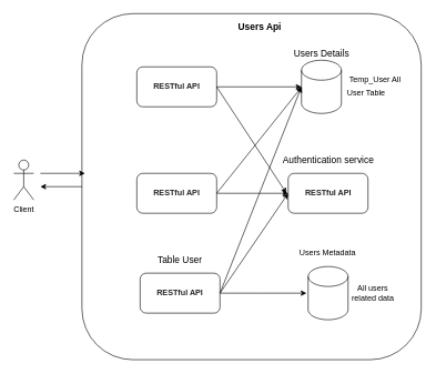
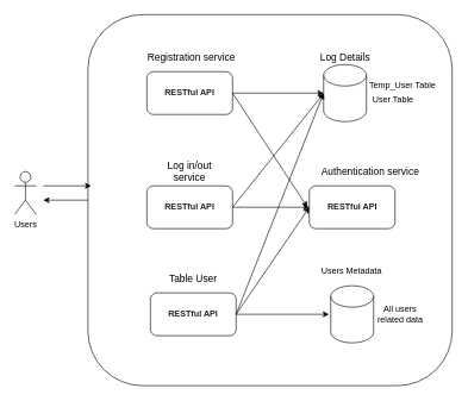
  <mxCell id="0" />
  <mxCell id="1" parent="0" />
  <mxCell id="2" value="" style="rounded=1;whiteSpace=wrap;html=1;" parent="1" vertex="1"><mxGeometry x="122.5" y="20" width="510" height="520" as="geometry" /></mxCell>
- <mxCell id="3" value="Client" style="shape=umlActor;verticalLabelPosition=bottom;verticalAlign=top;html=1;outlineConnect=0;" parent="1" vertex="1"><mxGeometry x="20" y="240" width="30" height="60" as="geometry" /></mxCell>
+ <mxCell id="3" value="Users" style="shape=umlActor;verticalLabelPosition=bottom;verticalAlign=top;html=1;outlineConnect=0;" parent="1" vertex="1"><mxGeometry x="20" y="240" width="30" height="60" as="geometry" /></mxCell>
+ <mxCell id="4" value="&lt;font style=&quot;font-size: 14px&quot;&gt;Registration service&lt;/font&gt;" style="text;html=1;strokeColor=none;fillColor=none;align=center;verticalAlign=middle;whiteSpace=wrap;rounded=0;" parent="1" vertex="1"><mxGeometry x="205" y="70" width="125" height="20" as="geometry" /></mxCell>
  <mxCell id="5" value="&lt;b style=&quot;color: rgb(32 , 33 , 36) ; font-family: &amp;#34;arial&amp;#34; , sans-serif ; text-align: left ; background-color: rgb(255 , 255 , 255)&quot;&gt;RESTful API&lt;/b&gt;" style="rounded=1;whiteSpace=wrap;html=1;" parent="1" vertex="1"><mxGeometry x="432.5" y="260" width="120" height="60" as="geometry" /></mxCell>
  <mxCell id="6" value="&lt;b style=&quot;color: rgb(32 , 33 , 36) ; font-family: &amp;#34;arial&amp;#34; , sans-serif ; text-align: left ; background-color: rgb(255 , 255 , 255)&quot;&gt;RESTful API&lt;/b&gt;" style="rounded=1;whiteSpace=wrap;html=1;" parent="1" vertex="1"><mxGeometry x="205" y="100" width="120" height="60" as="geometry" /></mxCell>
- <mxCell id="7" value="&lt;font style=&quot;font-size: 14px&quot;&gt;Authentication service&lt;/font&gt;" style="text;html=1;strokeColor=none;fillColor=none;align=center;verticalAlign=middle;whiteSpace=wrap;rounded=0;" parent="1" vertex="1"><mxGeometry x="417.5" y="230" width="150" height="20" as="geometry" /></mxCell>
- <mxCell id="8" value="&lt;b&gt;&lt;font style=&quot;font-size: 14px&quot;&gt;Users Api&lt;/font&gt;&lt;/b&gt;" style="text;html=1;strokeColor=none;fillColor=none;align=center;verticalAlign=middle;whiteSpace=wrap;rounded=0;" parent="1" vertex="1"><mxGeometry x="330" y="20" width="120" height="40" as="geometry" /></mxCell>
+ <mxCell id="7" value="&lt;font style=&quot;font-size: 14px&quot;&gt;Authentication service&lt;/font&gt;" style="text;html=1;strokeColor=none;fillColor=none;align=center;verticalAlign=middle;whiteSpace=wrap;rounded=0;" parent="1" vertex="1"><mxGeometry x="442.5" y="230" width="150" height="20" as="geometry" /></mxCell>
  <mxCell id="9" value="&lt;b style=&quot;color: rgb(32 , 33 , 36) ; font-family: &amp;#34;arial&amp;#34; , sans-serif ; text-align: left ; background-color: rgb(255 , 255 , 255)&quot;&gt;RESTful API&lt;/b&gt;" style="rounded=1;whiteSpace=wrap;html=1;" parent="1" vertex="1"><mxGeometry x="205" y="260" width="120" height="60" as="geometry" /></mxCell>
+ <mxCell id="10" value="&lt;font style=&quot;font-size: 14px&quot;&gt;Log in/out service&lt;/font&gt;" style="text;html=1;strokeColor=none;fillColor=none;align=center;verticalAlign=middle;whiteSpace=wrap;rounded=0;" parent="1" vertex="1"><mxGeometry x="220" y="230" width="90" height="20" as="geometry" /></mxCell>
  <mxCell id="11" value="" style="endArrow=classic;html=1;" parent="1" edge="1"><mxGeometry width="50" height="50" relative="1" as="geometry"><mxPoint x="60" y="260" as="sourcePoint" /><mxPoint x="127" y="260" as="targetPoint" /></mxGeometry></mxCell>
  <mxCell id="12" value="" style="endArrow=classic;html=1;exitX=0;exitY=0.5;exitDx=0;exitDy=0;" parent="1" edge="1" source="2"><mxGeometry width="50" height="50" relative="1" as="geometry"><mxPoint x="120" y="230" as="sourcePoint" /><mxPoint x="60" y="280" as="targetPoint" /></mxGeometry></mxCell>
  <mxCell id="13" value="" style="shape=cylinder3;whiteSpace=wrap;html=1;boundedLbl=1;backgroundOutline=1;size=15;" parent="1" vertex="1"><mxGeometry x="452.5" y="90" width="60" height="80" as="geometry" /></mxCell>
- <mxCell id="14" value="&lt;font style=&quot;font-size: 14px&quot;&gt;Users Details&lt;/font&gt;" style="text;html=1;strokeColor=none;fillColor=none;align=center;verticalAlign=middle;whiteSpace=wrap;rounded=0;" parent="1" vertex="1"><mxGeometry x="432.5" y="70" width="100" height="20" as="geometry" /></mxCell>
+ <mxCell id="14" value="&lt;font style=&quot;font-size: 14px&quot;&gt;Log Details&lt;/font&gt;" style="text;html=1;strokeColor=none;fillColor=none;align=center;verticalAlign=middle;whiteSpace=wrap;rounded=0;" parent="1" vertex="1"><mxGeometry x="432.5" y="70" width="100" height="20" as="geometry" /></mxCell>
  <mxCell id="15" style="edgeStyle=orthogonalEdgeStyle;rounded=0;orthogonalLoop=1;jettySize=auto;html=1;" edge="1" parent="1" source="16"><mxGeometry relative="1" as="geometry"><mxPoint x="460" y="440" as="targetPoint" /></mxGeometry></mxCell>
  <mxCell id="16" value="&lt;b style=&quot;color: rgb(32 , 33 , 36) ; font-family: &amp;#34;arial&amp;#34; , sans-serif ; text-align: left ; background-color: rgb(255 , 255 , 255)&quot;&gt;RESTful API&lt;/b&gt;" style="rounded=1;whiteSpace=wrap;html=1;" vertex="1" parent="1"><mxGeometry x="210" y="410" width="120" height="60" as="geometry" /></mxCell>
  <mxCell id="17" value="&lt;font style=&quot;font-size: 14px&quot;&gt;Table User&lt;/font&gt;" style="text;html=1;strokeColor=none;fillColor=none;align=center;verticalAlign=middle;whiteSpace=wrap;rounded=0;" vertex="1" parent="1"><mxGeometry x="225" y="380" width="90" height="20" as="geometry" /></mxCell>
- <mxCell id="18" value="&amp;nbsp; Temp_User All" style="text;html=1;strokeColor=none;fillColor=none;align=center;verticalAlign=middle;whiteSpace=wrap;rounded=0;" vertex="1" parent="1"><mxGeometry x="500" y="110" width="120" height="20" as="geometry" /></mxCell>
+ <mxCell id="18" value="&amp;nbsp; Temp_User Table" style="text;html=1;strokeColor=none;fillColor=none;align=center;verticalAlign=middle;whiteSpace=wrap;rounded=0;" vertex="1" parent="1"><mxGeometry x="500" y="110" width="120" height="20" as="geometry" /></mxCell>
  <mxCell id="19" value="User Table" style="text;html=1;strokeColor=none;fillColor=none;align=center;verticalAlign=middle;whiteSpace=wrap;rounded=0;" vertex="1" parent="1"><mxGeometry x="490" y="130" width="120" height="20" as="geometry" /></mxCell>
  <mxCell id="20" value="" style="endArrow=classic;html=1;exitX=1;exitY=0.5;exitDx=0;exitDy=0;entryX=0;entryY=0.5;entryDx=0;entryDy=0;" edge="1" parent="1" source="9" target="5"><mxGeometry width="50" height="50" relative="1" as="geometry"><mxPoint x="380" y="310" as="sourcePoint" /><mxPoint x="430" y="260" as="targetPoint" /></mxGeometry></mxCell>
  <mxCell id="21" value="" style="endArrow=classic;html=1;exitX=1;exitY=0.5;exitDx=0;exitDy=0;" edge="1" parent="1" source="9"><mxGeometry width="50" height="50" relative="1" as="geometry"><mxPoint x="380" y="310" as="sourcePoint" /><mxPoint x="453" y="130" as="targetPoint" /></mxGeometry></mxCell>
  <mxCell id="22" value="" style="endArrow=classic;html=1;exitX=1;exitY=0.5;exitDx=0;exitDy=0;entryX=0;entryY=0.5;entryDx=0;entryDy=0;entryPerimeter=0;" edge="1" parent="1" source="6" target="13"><mxGeometry width="50" height="50" relative="1" as="geometry"><mxPoint x="380" y="310" as="sourcePoint" /><mxPoint x="430" y="260" as="targetPoint" /></mxGeometry></mxCell>
  <mxCell id="23" value="" style="endArrow=classic;html=1;exitX=1;exitY=0.5;exitDx=0;exitDy=0;" edge="1" parent="1" source="6"><mxGeometry width="50" height="50" relative="1" as="geometry"><mxPoint x="380" y="310" as="sourcePoint" /><mxPoint x="430" y="290" as="targetPoint" /></mxGeometry></mxCell>
  <mxCell id="24" value="" style="endArrow=classic;html=1;exitX=1;exitY=0.5;exitDx=0;exitDy=0;entryX=0;entryY=0.5;entryDx=0;entryDy=0;" edge="1" parent="1" source="16" target="5"><mxGeometry width="50" height="50" relative="1" as="geometry"><mxPoint x="380" y="310" as="sourcePoint" /><mxPoint x="430" y="260" as="targetPoint" /></mxGeometry></mxCell>
  <mxCell id="25" value="" style="endArrow=classic;html=1;exitX=1;exitY=0.5;exitDx=0;exitDy=0;entryX=0;entryY=0.5;entryDx=0;entryDy=0;entryPerimeter=0;" edge="1" parent="1" source="16" target="13"><mxGeometry width="50" height="50" relative="1" as="geometry"><mxPoint x="380" y="310" as="sourcePoint" /><mxPoint x="430" y="260" as="targetPoint" /></mxGeometry></mxCell>
  <mxCell id="26" value="Users Metadata" style="text;html=1;strokeColor=none;fillColor=none;align=center;verticalAlign=middle;whiteSpace=wrap;rounded=0;" vertex="1" parent="1"><mxGeometry x="444.38" y="370" width="96.25" height="20" as="geometry" /></mxCell>
  <mxCell id="27" value="" style="shape=cylinder3;whiteSpace=wrap;html=1;boundedLbl=1;backgroundOutline=1;size=15;" vertex="1" parent="1"><mxGeometry x="462.51" y="400" width="60" height="80" as="geometry" /></mxCell>
  <mxCell id="28" value="All users related data" style="text;html=1;strokeColor=none;fillColor=none;align=center;verticalAlign=middle;whiteSpace=wrap;rounded=0;" vertex="1" parent="1"><mxGeometry x="520" y="425" width="80" height="30" as="geometry" /></mxCell>
